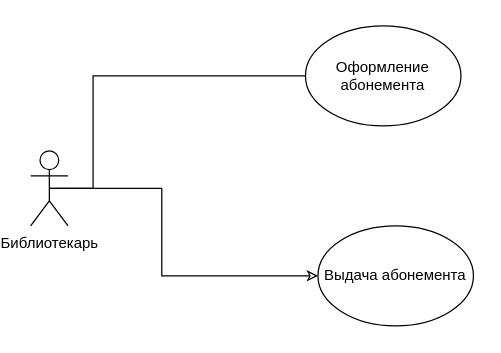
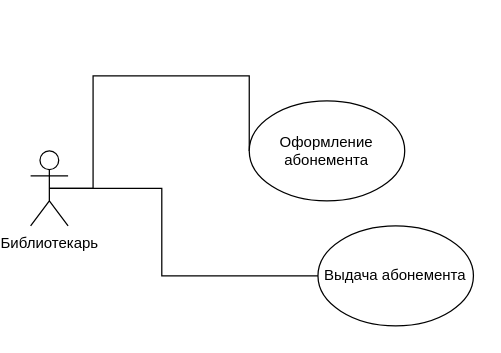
  <mxCell id="0" />
  <mxCell id="1" parent="0" />
  <mxCell id="2" style="edgeStyle=orthogonalEdgeStyle;rounded=0;orthogonalLoop=1;jettySize=auto;html=1;exitX=0.5;exitY=0.5;exitDx=0;exitDy=0;exitPerimeter=0;entryX=0;entryY=0.5;entryDx=0;entryDy=0;endArrow=none;endFill=0;" parent="1" source="4" target="5" edge="1"><mxGeometry relative="1" as="geometry"><Array as="points"><mxPoint x="70" y="150" /><mxPoint x="70" y="60" /></Array></mxGeometry></mxCell>
- <mxCell id="3" style="edgeStyle=orthogonalEdgeStyle;rounded=0;orthogonalLoop=1;jettySize=auto;html=1;exitX=0.5;exitY=0.5;exitDx=0;exitDy=0;exitPerimeter=0;endArrow=classic;endFill=0;entryX=0;entryY=0.5;entryDx=0;entryDy=0;" parent="1" source="4" target="6" edge="1"><mxGeometry relative="1" as="geometry"><mxPoint x="120" y="180" as="targetPoint" /><Array as="points"><mxPoint x="125" y="150" /><mxPoint x="125" y="220" /></Array></mxGeometry></mxCell>
+ <mxCell id="3" style="edgeStyle=orthogonalEdgeStyle;rounded=0;orthogonalLoop=1;jettySize=auto;html=1;exitX=0.5;exitY=0.5;exitDx=0;exitDy=0;exitPerimeter=0;endArrow=none;endFill=0;entryX=0;entryY=0.5;entryDx=0;entryDy=0;" parent="1" source="4" target="6" edge="1"><mxGeometry relative="1" as="geometry"><mxPoint x="120" y="180" as="targetPoint" /><Array as="points"><mxPoint x="125" y="150" /><mxPoint x="125" y="220" /></Array></mxGeometry></mxCell>
  <mxCell id="4" value="Библиотекарь" style="shape=umlActor;verticalLabelPosition=bottom;verticalAlign=top;html=1;outlineConnect=0;" parent="1" vertex="1"><mxGeometry x="20" y="120" width="30" height="60" as="geometry" /></mxCell>
- <mxCell id="5" value="Оформление&lt;br&gt;абонемента" style="ellipse;whiteSpace=wrap;html=1;" parent="1" vertex="1"><mxGeometry x="240" y="20" width="124.44" height="80" as="geometry" /></mxCell>
+ <mxCell id="5" value="Оформление&lt;br&gt;абонемента" style="ellipse;whiteSpace=wrap;html=1;" parent="1" vertex="1"><mxGeometry x="195" y="80" width="124.44" height="80" as="geometry" /></mxCell>
  <mxCell id="6" value="Выдача абонемента" style="ellipse;whiteSpace=wrap;html=1;" parent="1" vertex="1"><mxGeometry x="250" y="180" width="124.44" height="80" as="geometry" /></mxCell>
